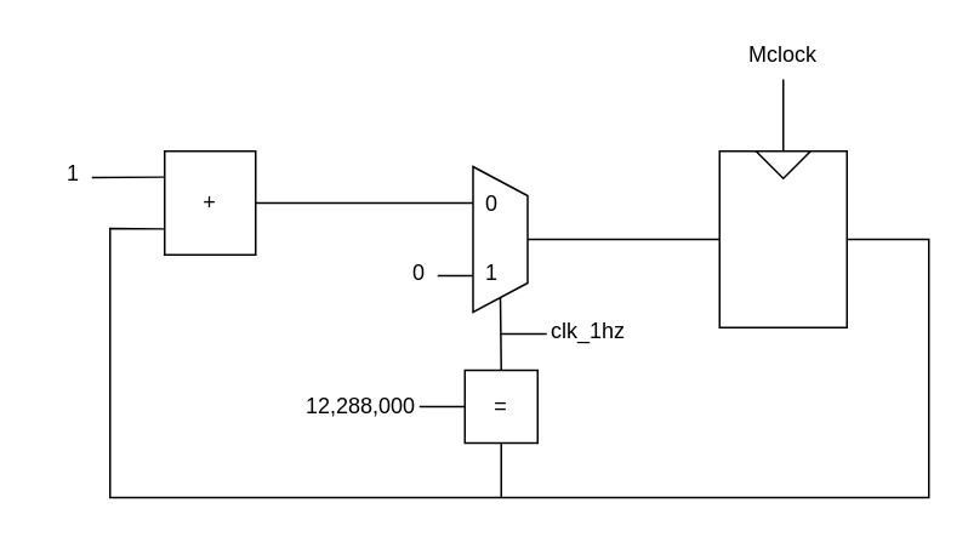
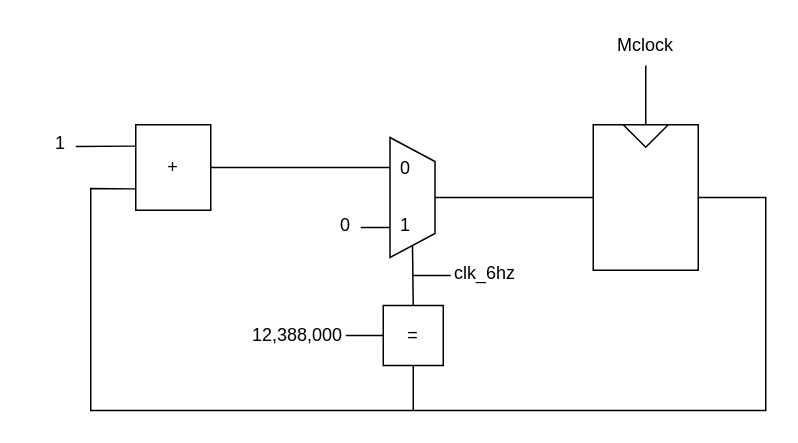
  <mxCell id="0" />
  <mxCell id="1" parent="0" />
  <mxCell id="2" value="" style="rounded=0;whiteSpace=wrap;html=1;" vertex="1" parent="1"><mxGeometry x="395" y="82.5" width="70" height="97" as="geometry" /></mxCell>
  <mxCell id="3" value="" style="triangle;whiteSpace=wrap;html=1;rotation=90;" vertex="1" parent="1"><mxGeometry x="422.5" y="75" width="15" height="30" as="geometry" /></mxCell>
  <mxCell id="4" value="" style="endArrow=none;html=1;entryX=0;entryY=0.5;entryDx=0;entryDy=0;" edge="1" parent="1" target="3"><mxGeometry width="50" height="50" relative="1" as="geometry"><mxPoint x="430" y="43" as="sourcePoint" /><mxPoint x="425" y="243" as="targetPoint" /></mxGeometry></mxCell>
  <mxCell id="5" value="Mclock" style="text;html=1;strokeColor=none;fillColor=none;align=center;verticalAlign=middle;whiteSpace=wrap;rounded=0;" vertex="1" parent="1"><mxGeometry x="410" y="20" width="40" height="20" as="geometry" /></mxCell>
  <mxCell id="6" value="+" style="rounded=0;whiteSpace=wrap;html=1;" vertex="1" parent="1"><mxGeometry x="90" y="82.5" width="50" height="57" as="geometry" /></mxCell>
  <mxCell id="7" value="" style="endArrow=none;html=1;entryX=0;entryY=0.25;entryDx=0;entryDy=0;" edge="1" parent="1" target="6"><mxGeometry width="50" height="50" relative="1" as="geometry"><mxPoint x="50" y="97" as="sourcePoint" /><mxPoint x="140" y="198" as="targetPoint" /></mxGeometry></mxCell>
  <mxCell id="8" value="1" style="text;html=1;strokeColor=none;fillColor=none;align=center;verticalAlign=middle;whiteSpace=wrap;rounded=0;" vertex="1" parent="1"><mxGeometry x="20" y="85" width="40" height="20" as="geometry" /></mxCell>
  <mxCell id="9" value="" style="shape=trapezoid;perimeter=trapezoidPerimeter;whiteSpace=wrap;html=1;rotation=90;" vertex="1" parent="1"><mxGeometry x="234.5" y="116" width="80" height="30" as="geometry" /></mxCell>
  <mxCell id="10" value="" style="endArrow=none;html=1;entryX=0.5;entryY=0;entryDx=0;entryDy=0;exitX=0;exitY=0.5;exitDx=0;exitDy=0;" edge="1" parent="1" source="2" target="9"><mxGeometry width="50" height="50" relative="1" as="geometry"><mxPoint x="20" y="253" as="sourcePoint" /><mxPoint x="70" y="203" as="targetPoint" /></mxGeometry></mxCell>
  <mxCell id="11" value="" style="endArrow=none;html=1;entryX=1;entryY=0.5;entryDx=0;entryDy=0;exitX=0.25;exitY=1;exitDx=0;exitDy=0;" edge="1" parent="1" source="9" target="6"><mxGeometry width="50" height="50" relative="1" as="geometry"><mxPoint x="20" y="253" as="sourcePoint" /><mxPoint x="70" y="203" as="targetPoint" /></mxGeometry></mxCell>
  <mxCell id="12" value="0" style="text;html=1;strokeColor=none;fillColor=none;align=center;verticalAlign=middle;whiteSpace=wrap;rounded=0;" vertex="1" parent="1"><mxGeometry x="250" y="102" width="40" height="20" as="geometry" /></mxCell>
  <mxCell id="13" value="1" style="text;html=1;strokeColor=none;fillColor=none;align=center;verticalAlign=middle;whiteSpace=wrap;rounded=0;" vertex="1" parent="1"><mxGeometry x="250" y="139.5" width="40" height="20" as="geometry" /></mxCell>
  <mxCell id="14" value="" style="endArrow=none;html=1;entryX=0.75;entryY=1;entryDx=0;entryDy=0;" edge="1" parent="1" target="9"><mxGeometry width="50" height="50" relative="1" as="geometry"><mxPoint x="240" y="151" as="sourcePoint" /><mxPoint x="220" y="146" as="targetPoint" /></mxGeometry></mxCell>
  <mxCell id="15" value="0" style="text;html=1;strokeColor=none;fillColor=none;align=center;verticalAlign=middle;whiteSpace=wrap;rounded=0;" vertex="1" parent="1"><mxGeometry x="209.5" y="139.5" width="40" height="20" as="geometry" /></mxCell>
  <mxCell id="16" value="=" style="whiteSpace=wrap;html=1;aspect=fixed;" vertex="1" parent="1"><mxGeometry x="255" y="203" width="40" height="40" as="geometry" /></mxCell>
  <mxCell id="17" value="" style="endArrow=none;html=1;entryX=1;entryY=0.5;entryDx=0;entryDy=0;exitX=0.5;exitY=0;exitDx=0;exitDy=0;" edge="1" parent="1" source="16" target="9"><mxGeometry width="50" height="50" relative="1" as="geometry"><mxPoint x="20" y="313" as="sourcePoint" /><mxPoint x="70" y="263" as="targetPoint" /></mxGeometry></mxCell>
  <mxCell id="18" value="" style="endArrow=none;html=1;entryX=1;entryY=0.5;entryDx=0;entryDy=0;exitX=0;exitY=0.75;exitDx=0;exitDy=0;rounded=0;" edge="1" parent="1" source="6" target="2"><mxGeometry width="50" height="50" relative="1" as="geometry"><mxPoint x="20" y="313" as="sourcePoint" /><mxPoint x="70" y="263" as="targetPoint" /><Array as="points"><mxPoint x="60" y="125" /><mxPoint x="60" y="273" /><mxPoint x="510" y="273" /><mxPoint x="510" y="131" /></Array></mxGeometry></mxCell>
  <mxCell id="19" value="" style="endArrow=none;html=1;entryX=0.5;entryY=1;entryDx=0;entryDy=0;" edge="1" parent="1" target="16"><mxGeometry width="50" height="50" relative="1" as="geometry"><mxPoint x="275" y="273" as="sourcePoint" /><mxPoint x="70" y="293" as="targetPoint" /></mxGeometry></mxCell>
  <mxCell id="20" value="" style="endArrow=none;html=1;entryX=0;entryY=0.5;entryDx=0;entryDy=0;" edge="1" parent="1" target="16"><mxGeometry width="50" height="50" relative="1" as="geometry"><mxPoint x="230" y="223" as="sourcePoint" /><mxPoint x="70" y="293" as="targetPoint" /></mxGeometry></mxCell>
- <mxCell id="21" value="12,288,000" style="text;html=1;strokeColor=none;fillColor=none;align=center;verticalAlign=middle;whiteSpace=wrap;rounded=0;" vertex="1" parent="1"><mxGeometry x="178" y="213" width="40" height="20" as="geometry" /></mxCell>
+ <mxCell id="21" value="12,388,000" style="text;html=1;strokeColor=none;fillColor=none;align=center;verticalAlign=middle;whiteSpace=wrap;rounded=0;" vertex="1" parent="1"><mxGeometry x="178" y="213" width="40" height="20" as="geometry" /></mxCell>
  <mxCell id="22" value="" style="endArrow=none;html=1;" edge="1" parent="1"><mxGeometry width="50" height="50" relative="1" as="geometry"><mxPoint x="274.5" y="183" as="sourcePoint" /><mxPoint x="300" y="183" as="targetPoint" /></mxGeometry></mxCell>
- <mxCell id="23" value="clk_1hz" style="text;html=1;strokeColor=none;fillColor=none;align=center;verticalAlign=middle;whiteSpace=wrap;rounded=0;" vertex="1" parent="1"><mxGeometry x="303" y="171.5" width="40" height="20" as="geometry" /></mxCell>
+ <mxCell id="23" value="clk_6hz" style="text;html=1;strokeColor=none;fillColor=none;align=center;verticalAlign=middle;whiteSpace=wrap;rounded=0;" vertex="1" parent="1"><mxGeometry x="303" y="171.5" width="40" height="20" as="geometry" /></mxCell>
